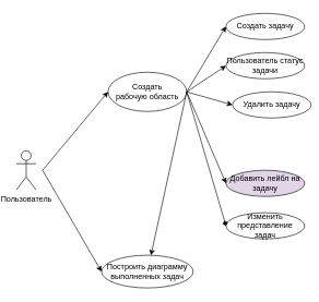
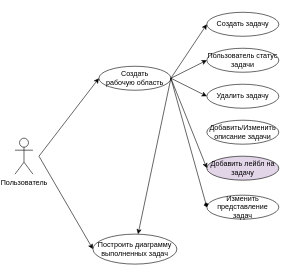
  <mxCell id="0" />
  <mxCell id="1" parent="0" />
  <mxCell id="2" value="Пользователь" style="shape=umlActor;verticalLabelPosition=bottom;verticalAlign=top;html=1;outlineConnect=0;" vertex="1" parent="1"><mxGeometry x="20" y="230" width="30" height="60" as="geometry" /></mxCell>
- <mxCell id="3" value="Создать&lt;br&gt;рабочую область" style="ellipse;whiteSpace=wrap;html=1;" vertex="1" parent="1"><mxGeometry x="160" y="110" width="120" height="60" as="geometry" /></mxCell>
+ <mxCell id="3" value="Создать&lt;br&gt;рабочую область" style="ellipse;whiteSpace=wrap;html=1;" vertex="1" parent="1"><mxGeometry x="160" y="110" width="120" height="40" as="geometry" /></mxCell>
  <mxCell id="4" value="Создать задачу" style="ellipse;whiteSpace=wrap;html=1;" vertex="1" parent="1"><mxGeometry x="340" y="20" width="120" height="40" as="geometry" /></mxCell>
  <mxCell id="5" value="Пользователь статус задачи" style="ellipse;whiteSpace=wrap;html=1;" vertex="1" parent="1"><mxGeometry x="340" y="80" width="120" height="40" as="geometry" /></mxCell>
- <mxCell id="6" value="Удалить задачу" style="ellipse;whiteSpace=wrap;html=1;" vertex="1" parent="1"><mxGeometry x="350" y="140" width="120" height="40" as="geometry" /></mxCell>
+ <mxCell id="6" value="Удалить задачу" style="ellipse;whiteSpace=wrap;html=1;" vertex="1" parent="1"><mxGeometry x="340" y="140" width="120" height="40" as="geometry" /></mxCell>
+ <mxCell id="7" value="Добавить/Изменить описание задачи" style="ellipse;whiteSpace=wrap;html=1;" vertex="1" parent="1"><mxGeometry x="340" y="200" width="120" height="40" as="geometry" /></mxCell>
  <mxCell id="8" value="Построить диаграмму выполненных задач" style="ellipse;whiteSpace=wrap;html=1;" vertex="1" parent="1"><mxGeometry x="150" y="390" width="140" height="50" as="geometry" /></mxCell>
  <mxCell id="9" value="Добавить лейбл на задачу" style="ellipse;whiteSpace=wrap;html=1;fillColor=#e1d5e7;" vertex="1" parent="1"><mxGeometry x="340" y="260" width="120" height="40" as="geometry" /></mxCell>
  <mxCell id="10" value="Изменить представление задач" style="ellipse;whiteSpace=wrap;html=1;" vertex="1" parent="1"><mxGeometry x="340" y="325" width="120" height="40" as="geometry" /></mxCell>
  <mxCell id="11" value="" style="endArrow=classic;html=1;rounded=0;entryX=0;entryY=0.5;entryDx=0;entryDy=0;" edge="1" parent="1" target="3"><mxGeometry width="50" height="50" relative="1" as="geometry"><mxPoint x="60" y="260" as="sourcePoint" /><mxPoint x="110" y="190" as="targetPoint" /></mxGeometry></mxCell>
  <mxCell id="12" value="" style="endArrow=classic;html=1;rounded=0;entryX=0;entryY=0.5;entryDx=0;entryDy=0;" edge="1" parent="1" target="8"><mxGeometry width="50" height="50" relative="1" as="geometry"><mxPoint x="60" y="260" as="sourcePoint" /><mxPoint x="170" y="140" as="targetPoint" /></mxGeometry></mxCell>
  <mxCell id="13" value="" style="endArrow=classic;html=1;rounded=0;entryX=0;entryY=0.5;entryDx=0;entryDy=0;exitX=1;exitY=0.5;exitDx=0;exitDy=0;" edge="1" parent="1" source="3" target="4"><mxGeometry width="50" height="50" relative="1" as="geometry"><mxPoint x="70" y="270" as="sourcePoint" /><mxPoint x="170" y="140" as="targetPoint" /></mxGeometry></mxCell>
  <mxCell id="14" value="" style="endArrow=classic;html=1;rounded=0;entryX=0;entryY=0.5;entryDx=0;entryDy=0;exitX=1;exitY=0.5;exitDx=0;exitDy=0;" edge="1" parent="1" source="3" target="5"><mxGeometry width="50" height="50" relative="1" as="geometry"><mxPoint x="290" y="140" as="sourcePoint" /><mxPoint x="350" y="50" as="targetPoint" /></mxGeometry></mxCell>
  <mxCell id="15" value="" style="endArrow=classic;html=1;rounded=0;entryX=0;entryY=0.5;entryDx=0;entryDy=0;exitX=1;exitY=0.5;exitDx=0;exitDy=0;" edge="1" parent="1" source="3" target="6"><mxGeometry width="50" height="50" relative="1" as="geometry"><mxPoint x="290" y="140" as="sourcePoint" /><mxPoint x="350" y="110" as="targetPoint" /></mxGeometry></mxCell>
  <mxCell id="16" value="" style="endArrow=classic;html=1;rounded=0;exitX=1;exitY=0.5;exitDx=0;exitDy=0;" edge="1" parent="1" source="3" target="8"><mxGeometry width="50" height="50" relative="1" as="geometry"><mxPoint x="290" y="140" as="sourcePoint" /><mxPoint x="350" y="170" as="targetPoint" /></mxGeometry></mxCell>
  <mxCell id="17" value="" style="endArrow=classic;html=1;rounded=0;entryX=0;entryY=0.5;entryDx=0;entryDy=0;exitX=1;exitY=0.5;exitDx=0;exitDy=0;" edge="1" parent="1" source="3" target="9"><mxGeometry width="50" height="50" relative="1" as="geometry"><mxPoint x="290" y="140" as="sourcePoint" /><mxPoint x="350" y="230" as="targetPoint" /></mxGeometry></mxCell>
  <mxCell id="18" value="" style="endArrow=diamond;html=1;rounded=0;entryX=0;entryY=0.5;entryDx=0;entryDy=0;exitX=1;exitY=0.5;exitDx=0;exitDy=0;" edge="1" parent="1" source="3" target="10"><mxGeometry width="50" height="50" relative="1" as="geometry"><mxPoint x="290" y="140" as="sourcePoint" /><mxPoint x="350" y="290" as="targetPoint" /></mxGeometry></mxCell>
